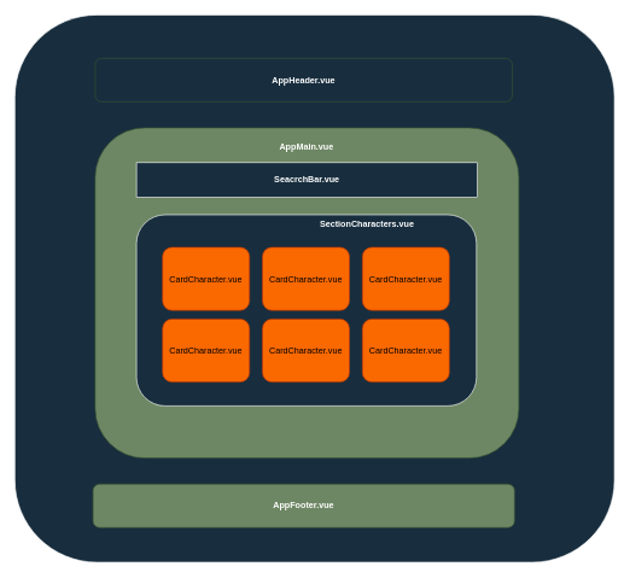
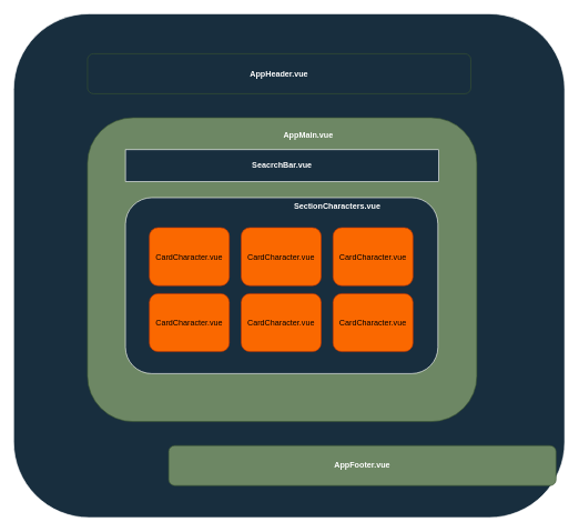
  <mxCell id="0" />
  <mxCell id="1" parent="0" />
  <mxCell id="2" value="" style="rounded=1;whiteSpace=wrap;html=1;labelBackgroundColor=none;fillColor=#182E3E;strokeColor=#FFFFFF;fontColor=#FFFFFF;" parent="1" vertex="1"><mxGeometry x="20" y="20" width="828" height="756" as="geometry" /></mxCell>
  <mxCell id="3" value="&lt;b&gt;AppHeader.vue&lt;/b&gt;" style="rounded=1;whiteSpace=wrap;html=1;labelBackgroundColor=none;fillColor=#182e3e;strokeColor=#3A5431;fontColor=#ffffff;" parent="1" vertex="1"><mxGeometry x="131" y="80" width="576" height="60" as="geometry" /></mxCell>
  <mxCell id="4" value="" style="rounded=1;whiteSpace=wrap;html=1;labelBackgroundColor=none;fillColor=#6d8764;strokeColor=#3A5431;fontColor=#ffffff;" parent="1" vertex="1"><mxGeometry x="131" y="176" width="585" height="456" as="geometry" /></mxCell>
- <mxCell id="5" value="&lt;b&gt;AppFooter.vue&lt;/b&gt;" style="rounded=1;whiteSpace=wrap;html=1;labelBackgroundColor=none;fillColor=#6d8764;strokeColor=#3A5431;fontColor=#ffffff;" parent="1" vertex="1"><mxGeometry x="128" y="668" width="582" height="60" as="geometry" /></mxCell>
+ <mxCell id="5" value="&lt;b&gt;AppFooter.vue&lt;/b&gt;" style="rounded=1;whiteSpace=wrap;html=1;labelBackgroundColor=none;fillColor=#6d8764;strokeColor=#3A5431;fontColor=#ffffff;" parent="1" vertex="1"><mxGeometry x="253" y="668" width="582" height="60" as="geometry" /></mxCell>
  <mxCell id="6" value="&lt;b&gt;SeacrchBar.vue&lt;/b&gt;" style="whiteSpace=wrap;html=1;strokeColor=#FFFFFF;fontColor=#FFFFFF;fillColor=#182E3E;rounded=0;" parent="1" vertex="1"><mxGeometry x="188" y="224" width="470.99" height="48" as="geometry" /></mxCell>
  <mxCell id="7" value="" style="rounded=1;whiteSpace=wrap;html=1;strokeColor=#FFFFFF;fontColor=#FFFFFF;fillColor=#182E3E;align=left;" parent="1" vertex="1"><mxGeometry x="188" y="296" width="469.5" height="264" as="geometry" /></mxCell>
  <mxCell id="8" value="SectionCharacters.vue&lt;div&gt;&lt;br&gt;&lt;/div&gt;" style="text;html=1;align=center;verticalAlign=middle;whiteSpace=wrap;rounded=0;fontColor=#FFFFFF;fontStyle=1" parent="1" vertex="1"><mxGeometry x="472.62" y="301" width="66.75" height="30" as="geometry" /></mxCell>
  <mxCell id="9" value="CardCharacter.vue" style="rounded=1;whiteSpace=wrap;html=1;strokeColor=#C73500;fontColor=#000000;fillColor=#fa6800;" parent="1" vertex="1"><mxGeometry x="224" y="341" width="120" height="87" as="geometry" /></mxCell>
  <mxCell id="10" value="CardCharacter.vue" style="rounded=1;whiteSpace=wrap;html=1;strokeColor=#C73500;fontColor=#000000;fillColor=#fa6800;" parent="1" vertex="1"><mxGeometry x="362" y="341" width="120" height="87" as="geometry" /></mxCell>
  <mxCell id="11" value="CardCharacter.vue" style="rounded=1;whiteSpace=wrap;html=1;strokeColor=#C73500;fontColor=#000000;fillColor=#fa6800;" parent="1" vertex="1"><mxGeometry x="500" y="341" width="120" height="87" as="geometry" /></mxCell>
  <mxCell id="12" value="CardCharacter.vue" style="rounded=1;whiteSpace=wrap;html=1;strokeColor=#C73500;fontColor=#000000;fillColor=#fa6800;" parent="1" vertex="1"><mxGeometry x="500" y="440" width="120" height="87" as="geometry" /></mxCell>
  <mxCell id="13" value="CardCharacter.vue" style="rounded=1;whiteSpace=wrap;html=1;strokeColor=#C73500;fontColor=#000000;fillColor=#fa6800;" parent="1" vertex="1"><mxGeometry x="224" y="440" width="120" height="87" as="geometry" /></mxCell>
  <mxCell id="14" value="CardCharacter.vue" style="rounded=1;whiteSpace=wrap;html=1;strokeColor=#C73500;fontColor=#000000;fillColor=#fa6800;" parent="1" vertex="1"><mxGeometry x="362" y="440" width="120" height="87" as="geometry" /></mxCell>
- <mxCell id="15" value="&lt;b&gt;AppMain.vue&lt;/b&gt;" style="text;html=1;align=center;verticalAlign=middle;whiteSpace=wrap;rounded=0;fontColor=#FFFFFF;" parent="1" vertex="1"><mxGeometry x="392.75" y="188" width="60" height="30" as="geometry" /></mxCell>
+ <mxCell id="15" value="&lt;b&gt;AppMain.vue&lt;/b&gt;" style="text;html=1;align=center;verticalAlign=middle;whiteSpace=wrap;rounded=0;fontColor=#FFFFFF;" parent="1" vertex="1"><mxGeometry x="432.75" y="188" width="60" height="30" as="geometry" /></mxCell>
